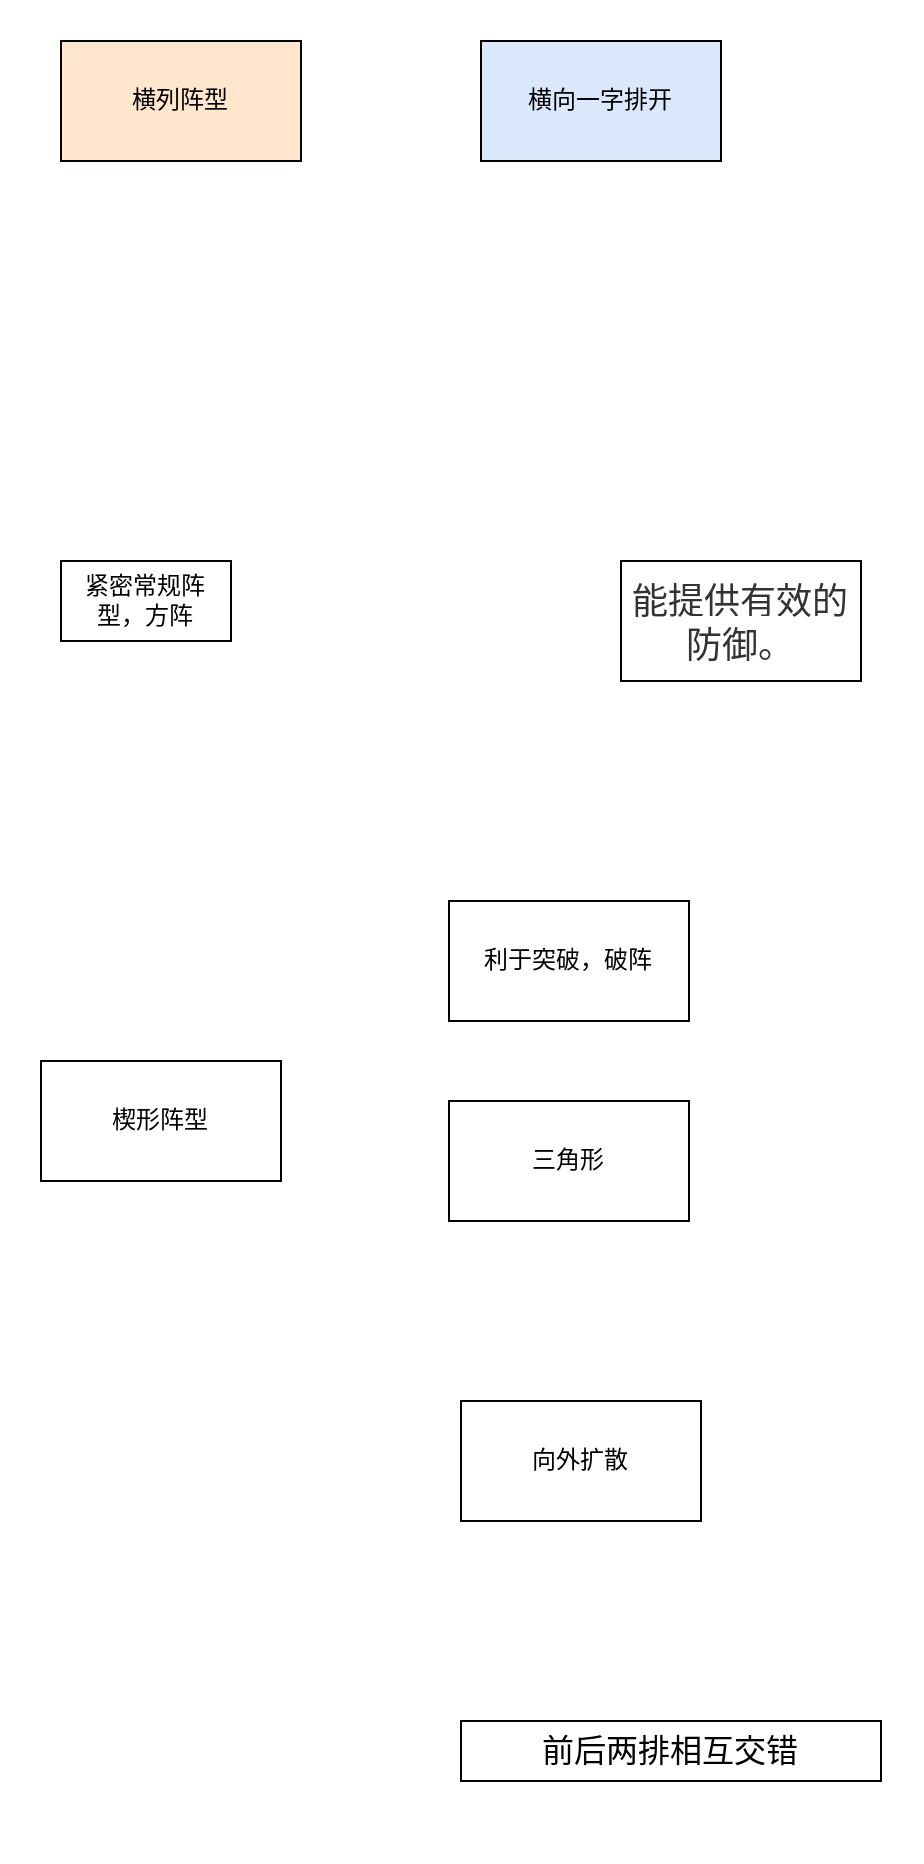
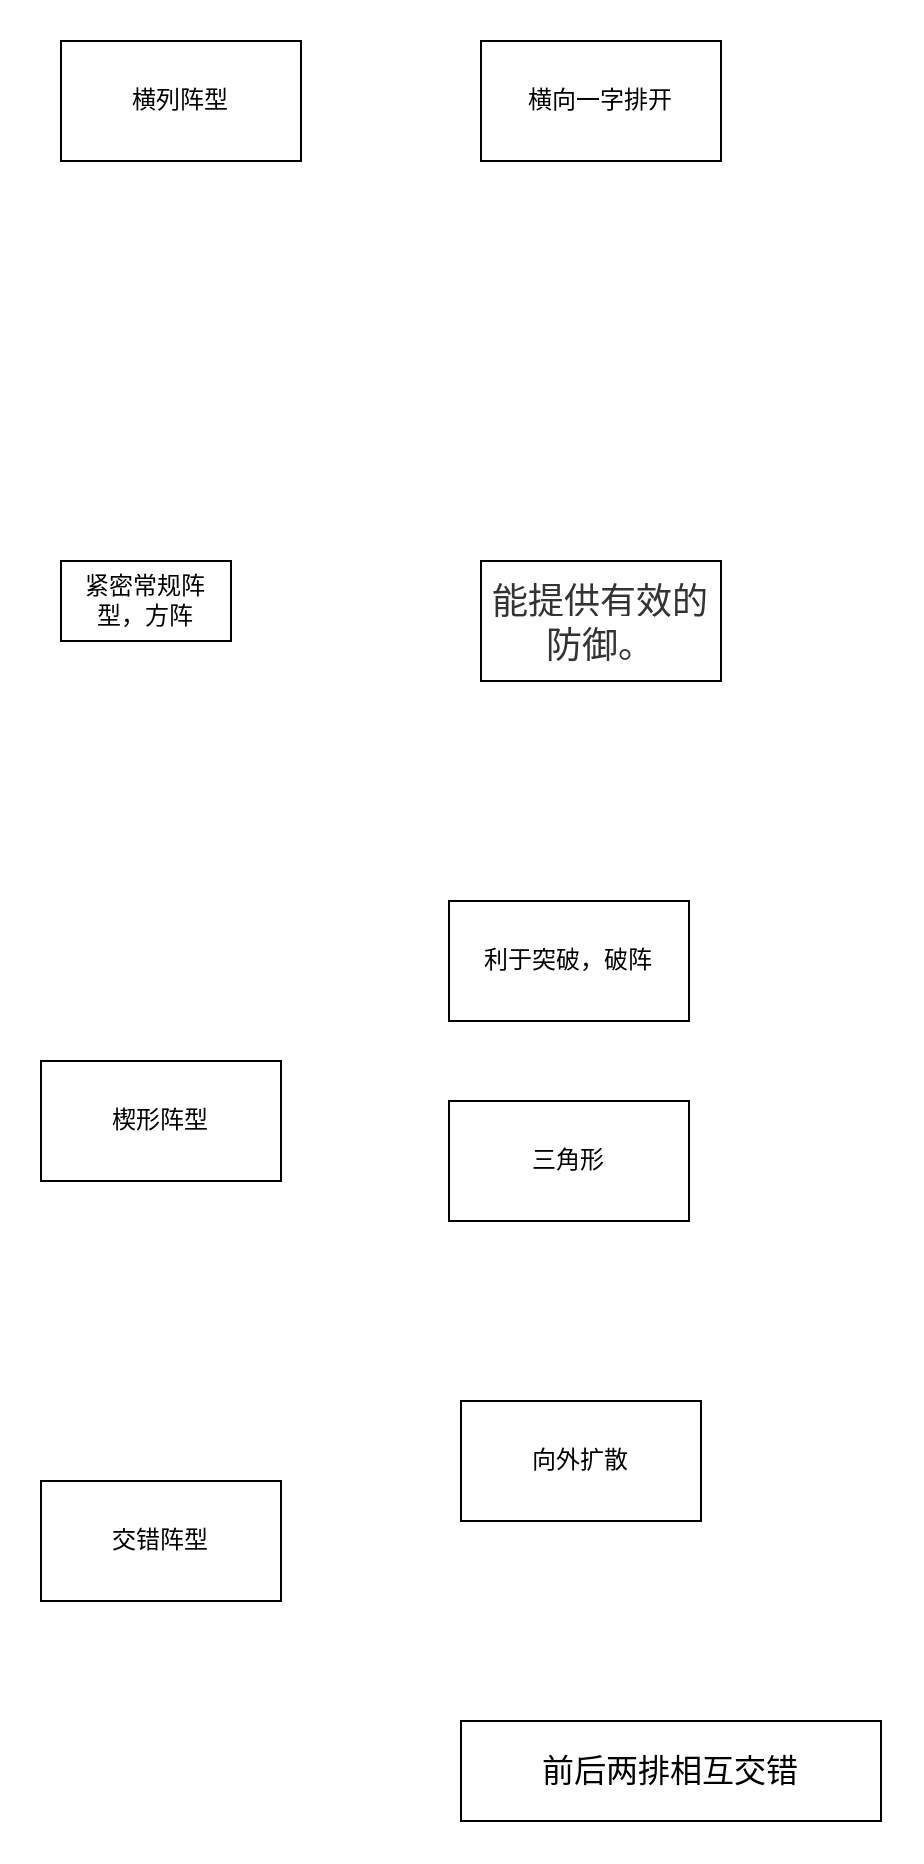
  <mxCell id="0" />
  <mxCell id="1" parent="0" />
- <mxCell id="2" value="横列阵型" style="rounded=0;whiteSpace=wrap;html=1;fillColor=#ffe6cc;" vertex="1" parent="1"><mxGeometry x="30" y="20" width="120" height="60" as="geometry" /></mxCell>
- <mxCell id="3" value="横向一字排开" style="rounded=0;whiteSpace=wrap;html=1;fillColor=#dae8fc;" vertex="1" parent="1"><mxGeometry x="240" y="20" width="120" height="60" as="geometry" /></mxCell>
+ <mxCell id="2" value="横列阵型" style="rounded=0;whiteSpace=wrap;html=1;" vertex="1" parent="1"><mxGeometry x="30" y="20" width="120" height="60" as="geometry" /></mxCell>
+ <mxCell id="3" value="横向一字排开" style="rounded=0;whiteSpace=wrap;html=1;" vertex="1" parent="1"><mxGeometry x="240" y="20" width="120" height="60" as="geometry" /></mxCell>
  <mxCell id="4" value="紧密常规阵型，方阵" style="rounded=0;whiteSpace=wrap;html=1;" vertex="1" parent="1"><mxGeometry x="30" y="280" width="85" height="40" as="geometry" /></mxCell>
  <mxCell id="5" value="楔形阵型" style="rounded=0;whiteSpace=wrap;html=1;" vertex="1" parent="1"><mxGeometry x="20" y="530" width="120" height="60" as="geometry" /></mxCell>
  <mxCell id="6" value="利于突破，破阵" style="rounded=0;whiteSpace=wrap;html=1;" vertex="1" parent="1"><mxGeometry x="224" y="450" width="120" height="60" as="geometry" /></mxCell>
  <mxCell id="7" value="三角形" style="rounded=0;whiteSpace=wrap;html=1;" vertex="1" parent="1"><mxGeometry x="224" y="550" width="120" height="60" as="geometry" /></mxCell>
+ <mxCell id="8" value="交错阵型" style="rounded=0;whiteSpace=wrap;html=1;" vertex="1" parent="1"><mxGeometry x="20" y="740" width="120" height="60" as="geometry" /></mxCell>
  <mxCell id="9" value="向外扩散" style="rounded=0;whiteSpace=wrap;html=1;" vertex="1" parent="1"><mxGeometry x="230" y="700" width="120" height="60" as="geometry" /></mxCell>
- <mxCell id="10" value="&lt;span style=&quot;color: rgb(51, 51, 51); font-family: &amp;quot;Microsoft YaHei&amp;quot;, &amp;quot;HanHei SC&amp;quot;, &amp;quot;Helvetica Neue&amp;quot;, &amp;quot;Open Sans&amp;quot;, Arial, &amp;quot;Hiragino Sans GB&amp;quot;, 微软雅黑, STHeiti, &amp;quot;WenQuanYi Micro Hei&amp;quot;, SimSun, sans-serif; font-size: 18px; text-align: left; background-color: rgb(255, 255, 255);&quot;&gt;能提供有效的防御。&lt;/span&gt;" style="rounded=0;whiteSpace=wrap;html=1;" vertex="1" parent="1"><mxGeometry x="310" y="280" width="120" height="60" as="geometry" /></mxCell>
- <mxCell id="11" value="&lt;span style=&quot;font-family: &amp;quot;Microsoft YaHei&amp;quot;; font-size: medium; text-align: start; background-color: rgb(255, 255, 255);&quot;&gt;前后两排相互交错&lt;/span&gt;" style="rounded=0;whiteSpace=wrap;html=1;" vertex="1" parent="1"><mxGeometry x="230" y="860" width="210" height="30" as="geometry" /></mxCell>
+ <mxCell id="10" value="&lt;span style=&quot;color: rgb(51, 51, 51); font-family: &amp;quot;Microsoft YaHei&amp;quot;, &amp;quot;HanHei SC&amp;quot;, &amp;quot;Helvetica Neue&amp;quot;, &amp;quot;Open Sans&amp;quot;, Arial, &amp;quot;Hiragino Sans GB&amp;quot;, 微软雅黑, STHeiti, &amp;quot;WenQuanYi Micro Hei&amp;quot;, SimSun, sans-serif; font-size: 18px; text-align: left; background-color: rgb(255, 255, 255);&quot;&gt;能提供有效的防御。&lt;/span&gt;" style="rounded=0;whiteSpace=wrap;html=1;" vertex="1" parent="1"><mxGeometry x="240" y="280" width="120" height="60" as="geometry" /></mxCell>
+ <mxCell id="11" value="&lt;span style=&quot;font-family: &amp;quot;Microsoft YaHei&amp;quot;; font-size: medium; text-align: start; background-color: rgb(255, 255, 255);&quot;&gt;前后两排相互交错&lt;/span&gt;" style="rounded=0;whiteSpace=wrap;html=1;" vertex="1" parent="1"><mxGeometry x="230" y="860" width="210" height="50" as="geometry" /></mxCell>
